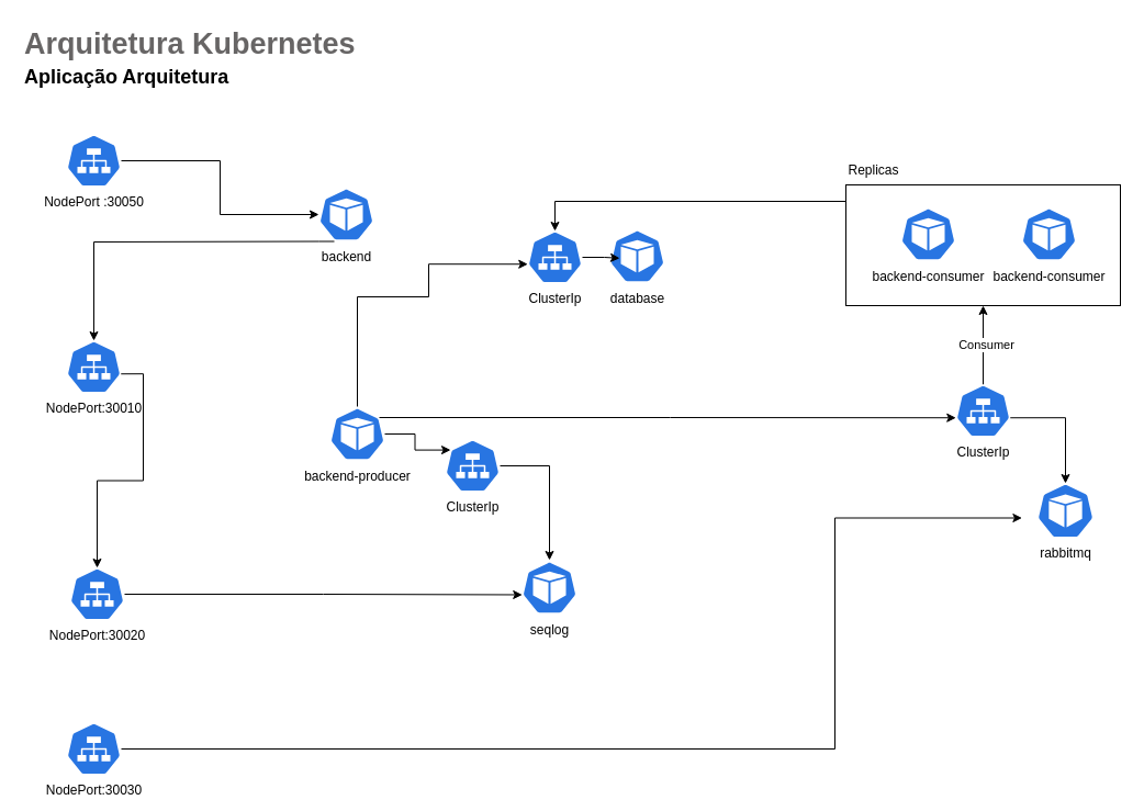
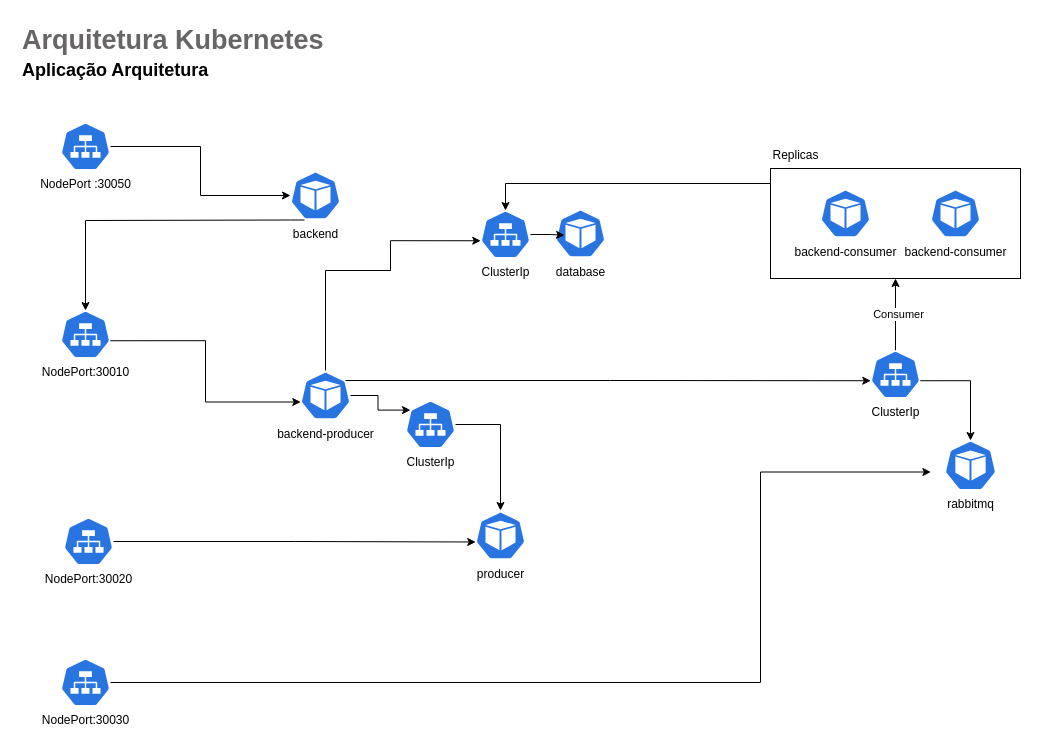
  <mxCell id="0" />
  <mxCell id="1" parent="0" />
  <mxCell id="2" value="" style="rounded=0;whiteSpace=wrap;html=1;align=left;" parent="1" vertex="1"><mxGeometry x="770" y="168" width="250" height="110" as="geometry" /></mxCell>
  <mxCell id="3" value="backend-producer" style="sketch=0;html=1;dashed=0;whitespace=wrap;fillColor=#2875E2;strokeColor=#ffffff;points=[[0.005,0.63,0],[0.1,0.2,0],[0.9,0.2,0],[0.5,0,0],[0.995,0.63,0],[0.72,0.99,0],[0.5,1,0],[0.28,0.99,0]];verticalLabelPosition=bottom;align=center;verticalAlign=top;shape=mxgraph.kubernetes.icon;prIcon=pod" parent="1" vertex="1"><mxGeometry x="300" y="370" width="50" height="50" as="geometry" /></mxCell>
  <mxCell id="4" value="database" style="sketch=0;html=1;dashed=0;whitespace=wrap;fillColor=#2875E2;strokeColor=#ffffff;points=[[0.005,0.63,0],[0.1,0.2,0],[0.9,0.2,0],[0.5,0,0],[0.995,0.63,0],[0.72,0.99,0],[0.5,1,0],[0.28,0.99,0]];verticalLabelPosition=bottom;align=center;verticalAlign=top;shape=mxgraph.kubernetes.icon;prIcon=pod" parent="1" vertex="1"><mxGeometry x="555" y="208" width="50" height="50" as="geometry" /></mxCell>
  <mxCell id="5" value="rabbitmq" style="sketch=0;html=1;dashed=0;whitespace=wrap;fillColor=#2875E2;strokeColor=#ffffff;points=[[0.005,0.63,0],[0.1,0.2,0],[0.9,0.2,0],[0.5,0,0],[0.995,0.63,0],[0.72,0.99,0],[0.5,1,0],[0.28,0.99,0]];verticalLabelPosition=bottom;align=center;verticalAlign=top;shape=mxgraph.kubernetes.icon;prIcon=pod" parent="1" vertex="1"><mxGeometry x="930" y="440" width="80" height="50" as="geometry" /></mxCell>
- <mxCell id="6" value="seqlog" style="sketch=0;html=1;dashed=0;whitespace=wrap;fillColor=#2875E2;strokeColor=#ffffff;points=[[0.005,0.63,0],[0.1,0.2,0],[0.9,0.2,0],[0.5,0,0],[0.995,0.63,0],[0.72,0.99,0],[0.5,1,0],[0.28,0.99,0]];verticalLabelPosition=bottom;align=center;verticalAlign=top;shape=mxgraph.kubernetes.icon;prIcon=pod" parent="1" vertex="1"><mxGeometry x="475" y="510" width="50" height="50" as="geometry" /></mxCell>
+ <mxCell id="6" value="producer" style="sketch=0;html=1;dashed=0;whitespace=wrap;fillColor=#2875E2;strokeColor=#ffffff;points=[[0.005,0.63,0],[0.1,0.2,0],[0.9,0.2,0],[0.5,0,0],[0.995,0.63,0],[0.72,0.99,0],[0.5,1,0],[0.28,0.99,0]];verticalLabelPosition=bottom;align=center;verticalAlign=top;shape=mxgraph.kubernetes.icon;prIcon=pod" parent="1" vertex="1"><mxGeometry x="475" y="510" width="50" height="50" as="geometry" /></mxCell>
  <mxCell id="7" value="backend-consumer" style="sketch=0;html=1;dashed=0;whitespace=wrap;fillColor=#2875E2;strokeColor=#ffffff;points=[[0.005,0.63,0],[0.1,0.2,0],[0.9,0.2,0],[0.5,0,0],[0.995,0.63,0],[0.72,0.99,0],[0.5,1,0],[0.28,0.99,0]];verticalLabelPosition=bottom;align=center;verticalAlign=top;shape=mxgraph.kubernetes.icon;prIcon=pod" parent="1" vertex="1"><mxGeometry x="820" y="188" width="50" height="50" as="geometry" /></mxCell>
  <mxCell id="8" style="edgeStyle=orthogonalEdgeStyle;rounded=0;orthogonalLoop=1;jettySize=auto;html=1;" parent="1" source="9" target="10" edge="1"><mxGeometry relative="1" as="geometry" /></mxCell>
  <mxCell id="9" value="NodePort :30050" style="sketch=0;html=1;dashed=0;whitespace=wrap;fillColor=#2875E2;strokeColor=#ffffff;points=[[0.005,0.63,0],[0.1,0.2,0],[0.9,0.2,0],[0.5,0,0],[0.995,0.63,0],[0.72,0.99,0],[0.5,1,0],[0.28,0.99,0]];verticalLabelPosition=bottom;align=center;verticalAlign=top;shape=mxgraph.kubernetes.icon;prIcon=svc" parent="1" vertex="1"><mxGeometry x="60" y="122" width="50" height="48" as="geometry" /></mxCell>
  <mxCell id="10" value="backend" style="sketch=0;html=1;dashed=0;whitespace=wrap;fillColor=#2875E2;strokeColor=#ffffff;points=[[0.005,0.63,0],[0.1,0.2,0],[0.9,0.2,0],[0.5,0,0],[0.995,0.63,0],[0.72,0.99,0],[0.5,1,0],[0.28,0.99,0]];verticalLabelPosition=bottom;align=center;verticalAlign=top;shape=mxgraph.kubernetes.icon;prIcon=pod" parent="1" vertex="1"><mxGeometry x="290" y="170" width="50" height="50" as="geometry" /></mxCell>
  <mxCell id="11" value="NodePort:30010" style="sketch=0;html=1;dashed=0;whitespace=wrap;fillColor=#2875E2;strokeColor=#ffffff;points=[[0.005,0.63,0],[0.1,0.2,0],[0.9,0.2,0],[0.5,0,0],[0.995,0.63,0],[0.72,0.99,0],[0.5,1,0],[0.28,0.99,0]];verticalLabelPosition=bottom;align=center;verticalAlign=top;shape=mxgraph.kubernetes.icon;prIcon=svc" parent="1" vertex="1"><mxGeometry x="60" y="310" width="50" height="48" as="geometry" /></mxCell>
  <mxCell id="12" value="ClusterIp" style="sketch=0;html=1;dashed=0;whitespace=wrap;fillColor=#2875E2;strokeColor=#ffffff;points=[[0.005,0.63,0],[0.1,0.2,0],[0.9,0.2,0],[0.5,0,0],[0.995,0.63,0],[0.72,0.99,0],[0.5,1,0],[0.28,0.99,0]];verticalLabelPosition=bottom;align=center;verticalAlign=top;shape=mxgraph.kubernetes.icon;prIcon=svc" parent="1" vertex="1"><mxGeometry x="480" y="210" width="50" height="48" as="geometry" /></mxCell>
  <mxCell id="13" style="edgeStyle=orthogonalEdgeStyle;rounded=0;orthogonalLoop=1;jettySize=auto;html=1;entryX=0.5;entryY=1;entryDx=0;entryDy=0;" parent="1" source="15" target="2" edge="1"><mxGeometry relative="1" as="geometry" /></mxCell>
  <mxCell id="14" value="Consumer" style="edgeLabel;html=1;align=center;verticalAlign=middle;resizable=0;points=[];" parent="13" vertex="1" connectable="0"><mxGeometry x="0.025" y="-2" relative="1" as="geometry"><mxPoint as="offset" /></mxGeometry></mxCell>
  <mxCell id="15" value="ClusterIp" style="sketch=0;html=1;dashed=0;whitespace=wrap;fillColor=#2875E2;strokeColor=#ffffff;points=[[0.005,0.63,0],[0.1,0.2,0],[0.9,0.2,0],[0.5,0,0],[0.995,0.63,0],[0.72,0.99,0],[0.5,1,0],[0.28,0.99,0]];verticalLabelPosition=bottom;align=center;verticalAlign=top;shape=mxgraph.kubernetes.icon;prIcon=svc" parent="1" vertex="1"><mxGeometry x="870" y="350" width="50" height="48" as="geometry" /></mxCell>
  <mxCell id="16" style="edgeStyle=orthogonalEdgeStyle;rounded=0;orthogonalLoop=1;jettySize=auto;html=1;" parent="1" source="17" target="6" edge="1"><mxGeometry relative="1" as="geometry" /></mxCell>
  <mxCell id="17" value="ClusterIp" style="sketch=0;html=1;dashed=0;whitespace=wrap;fillColor=#2875E2;strokeColor=#ffffff;points=[[0.005,0.63,0],[0.1,0.2,0],[0.9,0.2,0],[0.5,0,0],[0.995,0.63,0],[0.72,0.99,0],[0.5,1,0],[0.28,0.99,0]];verticalLabelPosition=bottom;align=center;verticalAlign=top;shape=mxgraph.kubernetes.icon;prIcon=svc" parent="1" vertex="1"><mxGeometry x="405" y="400" width="50" height="48" as="geometry" /></mxCell>
  <mxCell id="18" value="Replicas" style="text;html=1;align=center;verticalAlign=middle;resizable=0;points=[];autosize=1;strokeColor=none;fillColor=none;" parent="1" vertex="1"><mxGeometry x="760" y="140" width="70" height="30" as="geometry" /></mxCell>
  <mxCell id="19" value="backend-consumer" style="sketch=0;html=1;dashed=0;whitespace=wrap;fillColor=#2875E2;strokeColor=#ffffff;points=[[0.005,0.63,0],[0.1,0.2,0],[0.9,0.2,0],[0.5,0,0],[0.995,0.63,0],[0.72,0.99,0],[0.5,1,0],[0.28,0.99,0]];verticalLabelPosition=bottom;align=center;verticalAlign=top;shape=mxgraph.kubernetes.icon;prIcon=pod" parent="1" vertex="1"><mxGeometry x="930" y="188" width="50" height="50" as="geometry" /></mxCell>
  <mxCell id="20" style="edgeStyle=orthogonalEdgeStyle;rounded=0;orthogonalLoop=1;jettySize=auto;html=1;entryX=0.5;entryY=0;entryDx=0;entryDy=0;entryPerimeter=0;exitX=0.995;exitY=0.63;exitDx=0;exitDy=0;exitPerimeter=0;" parent="1" source="15" target="5" edge="1"><mxGeometry relative="1" as="geometry" /></mxCell>
- <mxCell id="21" style="edgeStyle=orthogonalEdgeStyle;rounded=0;orthogonalLoop=1;jettySize=auto;html=1;exitX=0.995;exitY=0.63;exitDx=0;exitDy=0;exitPerimeter=0;" parent="1" source="11" target="29" edge="1"><mxGeometry relative="1" as="geometry" /></mxCell>
+ <mxCell id="21" style="edgeStyle=orthogonalEdgeStyle;rounded=0;orthogonalLoop=1;jettySize=auto;html=1;entryX=0.005;entryY=0.63;entryDx=0;entryDy=0;entryPerimeter=0;exitX=0.995;exitY=0.63;exitDx=0;exitDy=0;exitPerimeter=0;" parent="1" source="11" target="3" edge="1"><mxGeometry relative="1" as="geometry" /></mxCell>
  <mxCell id="22" style="edgeStyle=orthogonalEdgeStyle;rounded=0;orthogonalLoop=1;jettySize=auto;html=1;entryX=0.5;entryY=0;entryDx=0;entryDy=0;entryPerimeter=0;" parent="1" source="2" target="12" edge="1"><mxGeometry relative="1" as="geometry"><Array as="points"><mxPoint x="505" y="183" /></Array></mxGeometry></mxCell>
  <mxCell id="23" style="edgeStyle=orthogonalEdgeStyle;rounded=0;orthogonalLoop=1;jettySize=auto;html=1;entryX=0.18;entryY=0.536;entryDx=0;entryDy=0;entryPerimeter=0;" parent="1" source="12" target="4" edge="1"><mxGeometry relative="1" as="geometry" /></mxCell>
  <mxCell id="24" style="edgeStyle=orthogonalEdgeStyle;rounded=0;orthogonalLoop=1;jettySize=auto;html=1;entryX=0.5;entryY=0;entryDx=0;entryDy=0;entryPerimeter=0;exitX=0.28;exitY=0.99;exitDx=0;exitDy=0;exitPerimeter=0;" parent="1" source="10" target="11" edge="1"><mxGeometry relative="1" as="geometry"><mxPoint x="250" y="160" as="sourcePoint" /><Array as="points"><mxPoint x="290" y="220" /><mxPoint x="145" y="220" /></Array></mxGeometry></mxCell>
  <mxCell id="25" style="edgeStyle=orthogonalEdgeStyle;rounded=0;orthogonalLoop=1;jettySize=auto;html=1;entryX=0.005;entryY=0.63;entryDx=0;entryDy=0;entryPerimeter=0;exitX=0.5;exitY=0;exitDx=0;exitDy=0;exitPerimeter=0;" parent="1" source="3" target="12" edge="1"><mxGeometry relative="1" as="geometry"><Array as="points"><mxPoint x="390" y="270" /><mxPoint x="390" y="240" /></Array></mxGeometry></mxCell>
  <mxCell id="26" style="edgeStyle=orthogonalEdgeStyle;rounded=0;orthogonalLoop=1;jettySize=auto;html=1;entryX=0.005;entryY=0.63;entryDx=0;entryDy=0;entryPerimeter=0;exitX=0.9;exitY=0.2;exitDx=0;exitDy=0;exitPerimeter=0;" parent="1" source="3" target="15" edge="1"><mxGeometry relative="1" as="geometry" /></mxCell>
  <mxCell id="27" value="NodePort:30030" style="sketch=0;html=1;dashed=0;whitespace=wrap;fillColor=#2875E2;strokeColor=#ffffff;points=[[0.005,0.63,0],[0.1,0.2,0],[0.9,0.2,0],[0.5,0,0],[0.995,0.63,0],[0.72,0.99,0],[0.5,1,0],[0.28,0.99,0]];verticalLabelPosition=bottom;align=center;verticalAlign=top;shape=mxgraph.kubernetes.icon;prIcon=svc" parent="1" vertex="1"><mxGeometry x="60" y="658" width="50" height="48" as="geometry" /></mxCell>
  <mxCell id="28" style="edgeStyle=orthogonalEdgeStyle;rounded=0;orthogonalLoop=1;jettySize=auto;html=1;entryX=0.005;entryY=0.63;entryDx=0;entryDy=0;entryPerimeter=0;" parent="1" source="27" target="5" edge="1"><mxGeometry relative="1" as="geometry"><Array as="points"><mxPoint x="760" y="682" /><mxPoint x="760" y="472" /></Array></mxGeometry></mxCell>
  <mxCell id="29" value="NodePort:30020" style="sketch=0;html=1;dashed=0;whitespace=wrap;fillColor=#2875E2;strokeColor=#ffffff;points=[[0.005,0.63,0],[0.1,0.2,0],[0.9,0.2,0],[0.5,0,0],[0.995,0.63,0],[0.72,0.99,0],[0.5,1,0],[0.28,0.99,0]];verticalLabelPosition=bottom;align=center;verticalAlign=top;shape=mxgraph.kubernetes.icon;prIcon=svc" parent="1" vertex="1"><mxGeometry x="63" y="517" width="50" height="48" as="geometry" /></mxCell>
  <mxCell id="30" style="edgeStyle=orthogonalEdgeStyle;rounded=0;orthogonalLoop=1;jettySize=auto;html=1;entryX=0.005;entryY=0.63;entryDx=0;entryDy=0;entryPerimeter=0;" parent="1" source="29" target="6" edge="1"><mxGeometry relative="1" as="geometry" /></mxCell>
  <mxCell id="31" value="&lt;font style=&quot;font-size: 27px;&quot;&gt;Arquitetura Kubernetes&lt;/font&gt;" style="text;html=1;strokeColor=none;fillColor=none;align=left;verticalAlign=middle;whiteSpace=wrap;rounded=0;fontSize=27;fontStyle=1;fontColor=#676565;" parent="1" vertex="1"><mxGeometry x="20" y="20" width="310" height="40" as="geometry" /></mxCell>
  <mxCell id="32" style="edgeStyle=orthogonalEdgeStyle;rounded=0;orthogonalLoop=1;jettySize=auto;html=1;entryX=0.1;entryY=0.2;entryDx=0;entryDy=0;entryPerimeter=0;" parent="1" source="3" target="17" edge="1"><mxGeometry relative="1" as="geometry" /></mxCell>
  <mxCell id="33" value="&lt;font style=&quot;font-size: 18px;&quot;&gt;Aplicação Arquitetura&lt;/font&gt;" style="text;html=1;strokeColor=none;fillColor=none;align=left;verticalAlign=middle;whiteSpace=wrap;rounded=0;fontSize=18;fontStyle=1;fontColor=#000000;" parent="1" vertex="1"><mxGeometry x="20" y="55" width="310" height="30" as="geometry" /></mxCell>
